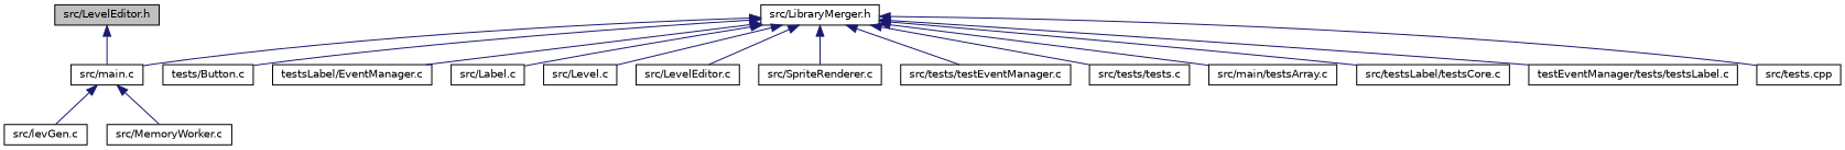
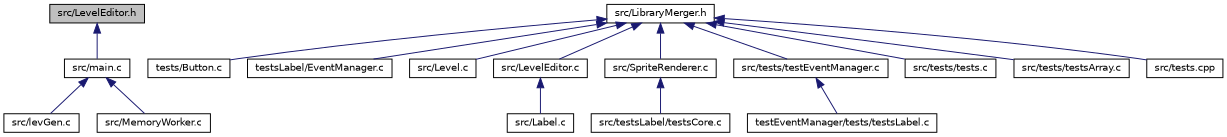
  digraph {
    node [color=black fillcolor=white fontname=Helvetica fontsize=10 shape=record style=filled]
    edge [color=midnightblue dir=back fontname=Helvetica fontsize=10 labelfontname=Helvetica labelfontsize=10 style=solid]
    n1 [fillcolor=grey75 fontcolor=black height=0.2 label="src/LevelEditor.h" width=0.4]
    n2 [height=0.2 label="src/main.c" width=0.4]
    n3 [height=0.2 label="src/LibraryMerger.h" width=0.4]
    n4 [height=0.2 label="tests/Button.c" width=0.4]
    n5 [height=0.2 label="testsLabel/EventManager.c" width=0.4]
    n6 [height=0.2 label="src/Label.c" width=0.4]
    n7 [height=0.2 label="src/Level.c" width=0.4]
    n8 [height=0.2 label="src/LevelEditor.c" width=0.4]
    n9 [height=0.2 label="src/SpriteRenderer.c" width=0.4]
    n10 [height=0.2 label="src/tests/testEventManager.c" width=0.4]
    n11 [height=0.2 label="src/tests/tests.c" width=0.4]
-   n12 [height=0.2 label="src/main/testsArray.c" width=0.4]
+   n12 [height=0.2 label="src/tests/testsArray.c" width=0.4]
    n13 [height=0.2 label="src/testsLabel/testsCore.c" width=0.4]
    n14 [height=0.2 label="testEventManager/tests/testsLabel.c" width=0.4]
    n15 [height=0.2 label="src/tests.cpp" width=0.4]
    n16 [height=0.2 label="src/levGen.c" width=0.4]
    n17 [height=0.2 label="src/MemoryWorker.c" width=0.4]
    n1 -> n2
    n2 -> n16
    n2 -> n17
-   n3 -> n2
    n3 -> n4
    n3 -> n5
-   n3 -> n6
+   n8 -> n6
    n3 -> n7
    n3 -> n8
    n3 -> n9
    n3 -> n10
    n3 -> n11
    n3 -> n12
-   n3 -> n13
-   n3 -> n14
+   n9 -> n13
+   n10 -> n14
    n3 -> n15
  }
